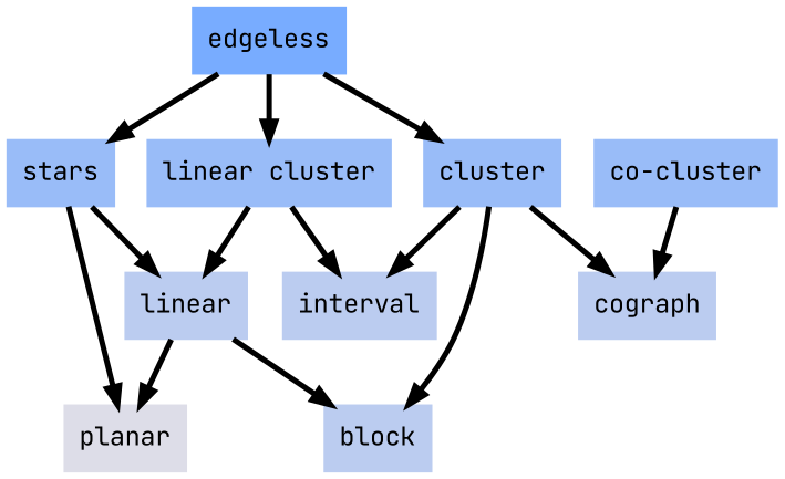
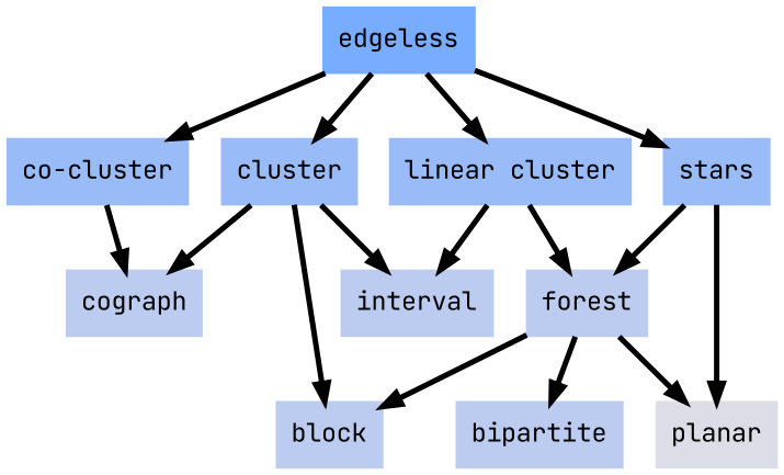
  digraph {
    fontname="JetBrains Mono"
    node [color="#bbccf0" fontname="JetBrains Mono" shape=box style=filled]
    edge [decorate=true fontname="JetBrains Mono" lblstyle="above, sloped" penwidth=3.0 weight=100]
    n1 [color="#99bcf8" label=cluster]
    n2 [label=block]
    n3 [label=interval]
    n4 [label=cograph]
    n5 [color="#78acff" label=edgeless]
    n6 [color="#99bcf8" label="co-cluster"]
    n7 [color="#99bcf8" label="linear cluster"]
    n8 [color="#99bcf8" label=stars]
-   n9 [label=linear]
+   n9 [label=forest]
    n10 [color="#dddde8" label=planar]
+   n11 [label=bipartite]
    n1 -> n2
    n1 -> n3
    n1 -> n4
    n5 -> n1
+   n5 -> n6
    n5 -> n7
    n5 -> n8
    n6 -> n4
    n7 -> n3
    n7 -> n9
    n8 -> n9
    n8 -> n10
    n9 -> n2
    n9 -> n10
+   n9 -> n11
  }
